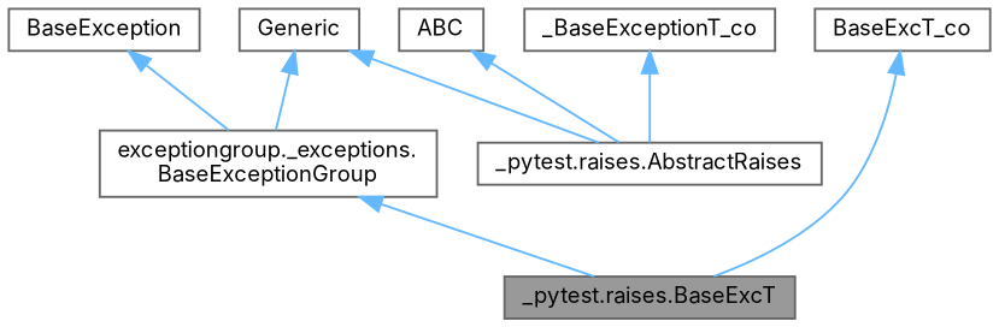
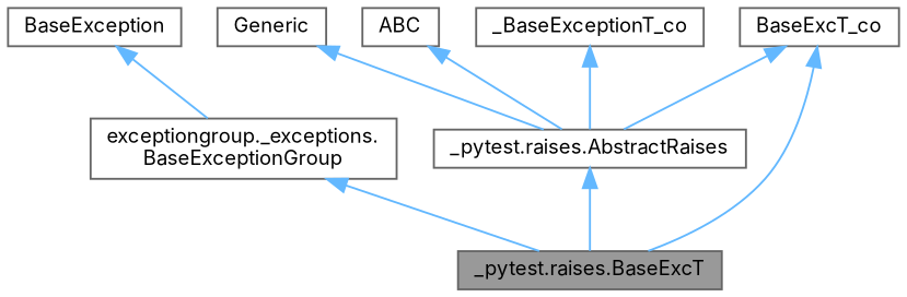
  digraph {
    fontname=Inter
    rankdir=TB
    node [color=gray40 fillcolor=white fontname=Inter fontsize=10 shape=box style=filled]
    edge [color=steelblue1 dir=back fontname=Inter fontsize=10 labelfontname=Helvetica labelfontsize=10 style=solid]
    n1 [fillcolor=grey60 fontcolor=black height=0.2 label="_pytest.raises.BaseExcT" width=0.4]
    n2 [height=0.2 label="_pytest.raises.AbstractRaises" width=0.4]
    n3 [height=0.2 label=ABC width=0.4]
    n4 [height=0.2 label=Generic width=0.4]
    n5 [height=0.2 label="exceptiongroup._exceptions.\lBaseExceptionGroup" width=0.4]
    n6 [height=0.2 label=BaseExcT_co width=0.4]
    n7 [height=0.2 label=BaseException width=0.4]
    n8 [height=0.2 label=_BaseExceptionT_co width=0.4]
+   n2 -> n1
    n3 -> n2
    n4 -> n2
-   n4 -> n5
    n5 -> n1
    n6 -> n1
+   n6 -> n2
    n7 -> n5
    n8 -> n2
  }
